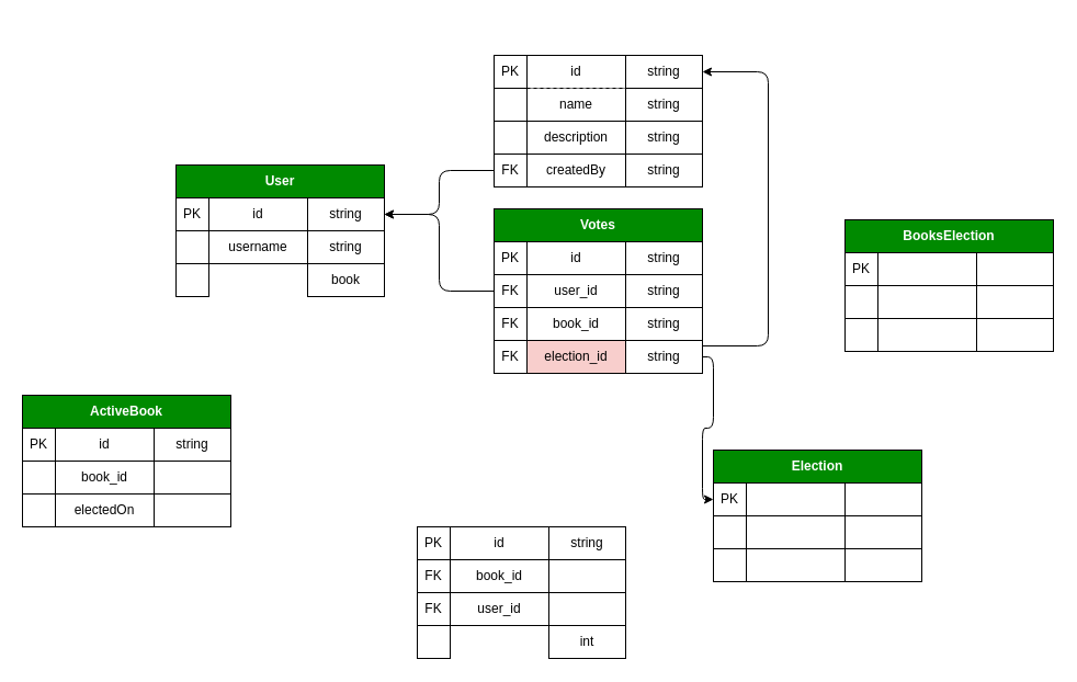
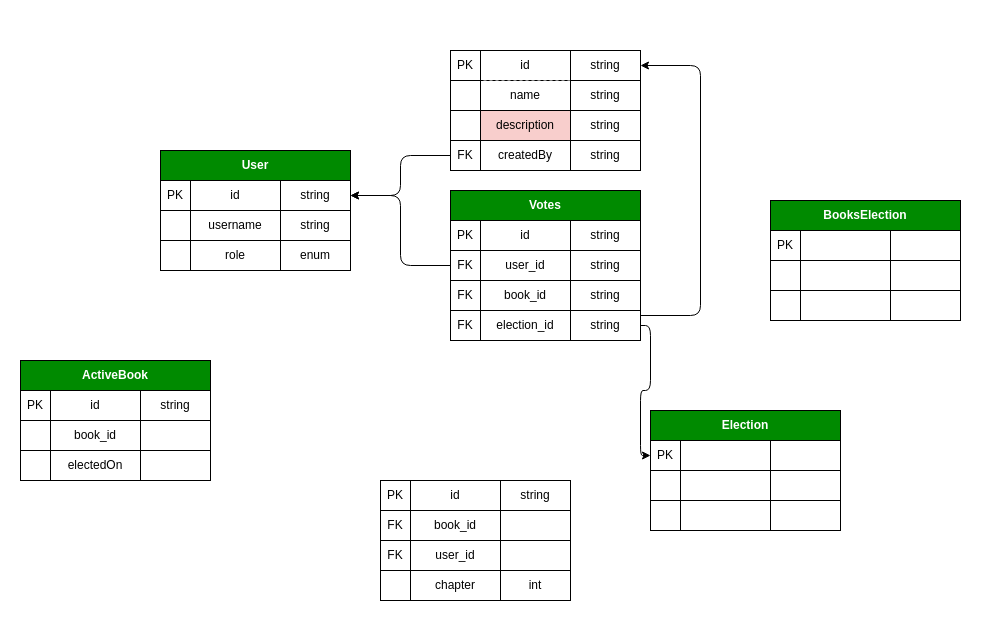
  <mxCell id="0" />
  <mxCell id="1" parent="0" />
  <mxCell id="2" value="" style="group;fontStyle=1" parent="1" vertex="1" connectable="0"><mxGeometry x="160" y="150" width="190" height="120" as="geometry" /></mxCell>
  <mxCell id="3" value="&lt;b&gt;User&lt;/b&gt;" style="whiteSpace=wrap;html=1;fillColor=#008a00;strokeColor=default;fontColor=#ffffff;" parent="2" vertex="1"><mxGeometry width="190" height="30" as="geometry" /></mxCell>
  <mxCell id="4" value="id" style="whiteSpace=wrap;html=1;strokeColor=default;" parent="2" vertex="1"><mxGeometry x="30" y="30" width="90" height="30" as="geometry" /></mxCell>
  <mxCell id="5" value="username&lt;br&gt;" style="whiteSpace=wrap;html=1;strokeColor=default;" parent="2" vertex="1"><mxGeometry x="30" y="60" width="90" height="30" as="geometry" /></mxCell>
+ <mxCell id="6" value="role" style="whiteSpace=wrap;html=1;strokeColor=default;" parent="2" vertex="1"><mxGeometry x="30" y="90" width="90" height="30" as="geometry" /></mxCell>
  <mxCell id="7" value="PK" style="whiteSpace=wrap;html=1;strokeColor=default;" parent="2" vertex="1"><mxGeometry y="30" width="30" height="30" as="geometry" /></mxCell>
  <mxCell id="8" value="" style="whiteSpace=wrap;html=1;strokeColor=default;" parent="2" vertex="1"><mxGeometry y="60" width="30" height="30" as="geometry" /></mxCell>
  <mxCell id="9" value="" style="whiteSpace=wrap;html=1;strokeColor=default;" parent="2" vertex="1"><mxGeometry y="90" width="30" height="30" as="geometry" /></mxCell>
  <mxCell id="10" value="string" style="whiteSpace=wrap;html=1;strokeColor=default;" parent="2" vertex="1"><mxGeometry x="120" y="30" width="70" height="30" as="geometry" /></mxCell>
  <mxCell id="11" value="string" style="whiteSpace=wrap;html=1;strokeColor=default;" parent="2" vertex="1"><mxGeometry x="120" y="60" width="70" height="30" as="geometry" /></mxCell>
- <mxCell id="12" value="book" style="whiteSpace=wrap;html=1;strokeColor=default;" parent="2" vertex="1"><mxGeometry x="120" y="90" width="70" height="30" as="geometry" /></mxCell>
+ <mxCell id="12" value="enum" style="whiteSpace=wrap;html=1;strokeColor=default;" parent="2" vertex="1"><mxGeometry x="120" y="90" width="70" height="30" as="geometry" /></mxCell>
  <mxCell id="13" value="" style="group" parent="1" vertex="1" connectable="0"><mxGeometry x="450" y="20" width="190" height="120" as="geometry" /></mxCell>
  <mxCell id="14" value="id" style="whiteSpace=wrap;html=1;strokeColor=default;" parent="13" vertex="1"><mxGeometry x="30" y="30" width="90" height="30" as="geometry" /></mxCell>
  <mxCell id="15" value="name" style="whiteSpace=wrap;html=1;strokeColor=default;dashed=1;" parent="13" vertex="1"><mxGeometry x="30" y="60" width="90" height="30" as="geometry" /></mxCell>
- <mxCell id="16" value="description" style="whiteSpace=wrap;html=1;strokeColor=default;" parent="13" vertex="1"><mxGeometry x="30" y="90" width="90" height="30" as="geometry" /></mxCell>
+ <mxCell id="16" value="description" style="whiteSpace=wrap;html=1;strokeColor=default;fillColor=#f8cecc;" parent="13" vertex="1"><mxGeometry x="30" y="90" width="90" height="30" as="geometry" /></mxCell>
  <mxCell id="17" value="PK" style="whiteSpace=wrap;html=1;strokeColor=default;" parent="13" vertex="1"><mxGeometry y="30" width="30" height="30" as="geometry" /></mxCell>
  <mxCell id="18" value="" style="whiteSpace=wrap;html=1;strokeColor=default;" parent="13" vertex="1"><mxGeometry y="60" width="30" height="30" as="geometry" /></mxCell>
  <mxCell id="19" value="" style="whiteSpace=wrap;html=1;strokeColor=default;" parent="13" vertex="1"><mxGeometry y="90" width="30" height="30" as="geometry" /></mxCell>
  <mxCell id="20" value="string" style="whiteSpace=wrap;html=1;strokeColor=default;" parent="13" vertex="1"><mxGeometry x="120" y="30" width="70" height="30" as="geometry" /></mxCell>
  <mxCell id="21" value="string" style="whiteSpace=wrap;html=1;strokeColor=default;" parent="13" vertex="1"><mxGeometry x="120" y="60" width="70" height="30" as="geometry" /></mxCell>
  <mxCell id="22" value="string" style="whiteSpace=wrap;html=1;strokeColor=default;" parent="13" vertex="1"><mxGeometry x="120" y="90" width="70" height="30" as="geometry" /></mxCell>
  <mxCell id="23" value="" style="group" parent="1" vertex="1" connectable="0"><mxGeometry x="20" y="360" width="190" height="120" as="geometry" /></mxCell>
  <mxCell id="24" value="&lt;b&gt;ActiveBook&lt;/b&gt;" style="whiteSpace=wrap;html=1;fillColor=#008a00;strokeColor=default;fontColor=#ffffff;" parent="23" vertex="1"><mxGeometry width="190" height="30" as="geometry" /></mxCell>
  <mxCell id="25" value="id" style="whiteSpace=wrap;html=1;strokeColor=default;" parent="23" vertex="1"><mxGeometry x="30" y="30" width="90" height="30" as="geometry" /></mxCell>
  <mxCell id="26" value="book_id" style="whiteSpace=wrap;html=1;strokeColor=default;" parent="23" vertex="1"><mxGeometry x="30" y="60" width="90" height="30" as="geometry" /></mxCell>
  <mxCell id="27" value="electedOn" style="whiteSpace=wrap;html=1;strokeColor=default;" parent="23" vertex="1"><mxGeometry x="30" y="90" width="90" height="30" as="geometry" /></mxCell>
  <mxCell id="28" value="PK" style="whiteSpace=wrap;html=1;strokeColor=default;" parent="23" vertex="1"><mxGeometry y="30" width="30" height="30" as="geometry" /></mxCell>
  <mxCell id="29" value="" style="whiteSpace=wrap;html=1;strokeColor=default;" parent="23" vertex="1"><mxGeometry y="60" width="30" height="30" as="geometry" /></mxCell>
  <mxCell id="30" value="" style="whiteSpace=wrap;html=1;strokeColor=default;" parent="23" vertex="1"><mxGeometry y="90" width="30" height="30" as="geometry" /></mxCell>
  <mxCell id="31" value="string" style="whiteSpace=wrap;html=1;strokeColor=default;" parent="23" vertex="1"><mxGeometry x="120" y="30" width="70" height="30" as="geometry" /></mxCell>
  <mxCell id="32" value="" style="whiteSpace=wrap;html=1;strokeColor=default;" parent="23" vertex="1"><mxGeometry x="120" y="60" width="70" height="30" as="geometry" /></mxCell>
  <mxCell id="33" value="" style="whiteSpace=wrap;html=1;strokeColor=default;" parent="23" vertex="1"><mxGeometry x="120" y="90" width="70" height="30" as="geometry" /></mxCell>
  <mxCell id="34" value="createdBy" style="whiteSpace=wrap;html=1;strokeColor=default;" parent="1" vertex="1"><mxGeometry x="480" y="140" width="90" height="30" as="geometry" /></mxCell>
  <mxCell id="35" style="edgeStyle=orthogonalEdgeStyle;html=1;entryX=1;entryY=0.5;entryDx=0;entryDy=0;" parent="1" source="36" target="10" edge="1"><mxGeometry relative="1" as="geometry" /></mxCell>
  <mxCell id="36" value="FK" style="whiteSpace=wrap;html=1;strokeColor=default;" parent="1" vertex="1"><mxGeometry x="450" y="140" width="30" height="30" as="geometry" /></mxCell>
  <mxCell id="37" value="string" style="whiteSpace=wrap;html=1;strokeColor=default;" parent="1" vertex="1"><mxGeometry x="570" y="140" width="70" height="30" as="geometry" /></mxCell>
  <mxCell id="38" value="" style="group" parent="1" vertex="1" connectable="0"><mxGeometry x="450" y="190" width="190" height="120" as="geometry" /></mxCell>
  <mxCell id="39" value="&lt;b&gt;Votes&lt;/b&gt;" style="whiteSpace=wrap;html=1;fillColor=#008a00;strokeColor=default;fontColor=#ffffff;" parent="38" vertex="1"><mxGeometry width="190" height="30" as="geometry" /></mxCell>
  <mxCell id="40" value="id" style="whiteSpace=wrap;html=1;strokeColor=default;" parent="38" vertex="1"><mxGeometry x="30" y="30" width="90" height="30" as="geometry" /></mxCell>
  <mxCell id="41" value="user_id" style="whiteSpace=wrap;html=1;strokeColor=default;" parent="38" vertex="1"><mxGeometry x="30" y="60" width="90" height="30" as="geometry" /></mxCell>
  <mxCell id="42" value="book_id" style="whiteSpace=wrap;html=1;strokeColor=default;" parent="38" vertex="1"><mxGeometry x="30" y="90" width="90" height="30" as="geometry" /></mxCell>
  <mxCell id="43" value="PK" style="whiteSpace=wrap;html=1;strokeColor=default;" parent="38" vertex="1"><mxGeometry y="30" width="30" height="30" as="geometry" /></mxCell>
  <mxCell id="44" value="FK" style="whiteSpace=wrap;html=1;strokeColor=default;" parent="38" vertex="1"><mxGeometry y="60" width="30" height="30" as="geometry" /></mxCell>
  <mxCell id="45" value="FK" style="whiteSpace=wrap;html=1;strokeColor=default;" parent="38" vertex="1"><mxGeometry y="90" width="30" height="30" as="geometry" /></mxCell>
  <mxCell id="46" value="string" style="whiteSpace=wrap;html=1;strokeColor=default;" parent="38" vertex="1"><mxGeometry x="120" y="30" width="70" height="30" as="geometry" /></mxCell>
  <mxCell id="47" value="string" style="whiteSpace=wrap;html=1;strokeColor=default;" parent="38" vertex="1"><mxGeometry x="120" y="60" width="70" height="30" as="geometry" /></mxCell>
  <mxCell id="48" value="string" style="whiteSpace=wrap;html=1;strokeColor=default;" parent="38" vertex="1"><mxGeometry x="120" y="90" width="70" height="30" as="geometry" /></mxCell>
  <mxCell id="49" style="edgeStyle=orthogonalEdgeStyle;html=1;entryX=1;entryY=0.5;entryDx=0;entryDy=0;exitX=0;exitY=0.5;exitDx=0;exitDy=0;" parent="1" source="44" target="10" edge="1"><mxGeometry relative="1" as="geometry" /></mxCell>
  <mxCell id="50" style="edgeStyle=orthogonalEdgeStyle;html=1;entryX=1;entryY=0.5;entryDx=0;entryDy=0;" parent="1" source="48" target="20" edge="1"><mxGeometry relative="1" as="geometry"><Array as="points"><mxPoint x="700" y="315" /><mxPoint x="700" y="65" /></Array></mxGeometry></mxCell>
  <mxCell id="51" value="" style="group" parent="1" vertex="1" connectable="0"><mxGeometry x="650" y="410" width="190" height="120" as="geometry" /></mxCell>
  <mxCell id="52" value="&lt;b&gt;Election&lt;/b&gt;" style="whiteSpace=wrap;html=1;fillColor=#008a00;strokeColor=default;fontColor=#ffffff;" parent="51" vertex="1"><mxGeometry width="190" height="30" as="geometry" /></mxCell>
  <mxCell id="53" value="" style="whiteSpace=wrap;html=1;strokeColor=default;" parent="51" vertex="1"><mxGeometry x="30" y="30" width="90" height="30" as="geometry" /></mxCell>
  <mxCell id="54" value="" style="whiteSpace=wrap;html=1;strokeColor=default;" parent="51" vertex="1"><mxGeometry x="30" y="60" width="90" height="30" as="geometry" /></mxCell>
  <mxCell id="55" value="" style="whiteSpace=wrap;html=1;strokeColor=default;" parent="51" vertex="1"><mxGeometry x="30" y="90" width="90" height="30" as="geometry" /></mxCell>
  <mxCell id="56" value="PK" style="whiteSpace=wrap;html=1;strokeColor=default;" parent="51" vertex="1"><mxGeometry y="30" width="30" height="30" as="geometry" /></mxCell>
  <mxCell id="57" value="" style="whiteSpace=wrap;html=1;strokeColor=default;" parent="51" vertex="1"><mxGeometry y="60" width="30" height="30" as="geometry" /></mxCell>
  <mxCell id="58" value="" style="whiteSpace=wrap;html=1;strokeColor=default;" parent="51" vertex="1"><mxGeometry y="90" width="30" height="30" as="geometry" /></mxCell>
  <mxCell id="59" value="" style="whiteSpace=wrap;html=1;strokeColor=default;" parent="51" vertex="1"><mxGeometry x="120" y="30" width="70" height="30" as="geometry" /></mxCell>
  <mxCell id="60" value="" style="whiteSpace=wrap;html=1;strokeColor=default;" parent="51" vertex="1"><mxGeometry x="120" y="60" width="70" height="30" as="geometry" /></mxCell>
  <mxCell id="61" value="" style="whiteSpace=wrap;html=1;strokeColor=default;" parent="51" vertex="1"><mxGeometry x="120" y="90" width="70" height="30" as="geometry" /></mxCell>
- <mxCell id="62" value="election_id" style="whiteSpace=wrap;html=1;strokeColor=default;fillColor=#f8cecc;" vertex="1" parent="1"><mxGeometry x="480" y="310" width="90" height="30" as="geometry" /></mxCell>
+ <mxCell id="62" value="election_id" style="whiteSpace=wrap;html=1;strokeColor=default;" vertex="1" parent="1"><mxGeometry x="480" y="310" width="90" height="30" as="geometry" /></mxCell>
  <mxCell id="63" value="FK" style="whiteSpace=wrap;html=1;strokeColor=default;" vertex="1" parent="1"><mxGeometry x="450" y="310" width="30" height="30" as="geometry" /></mxCell>
  <mxCell id="64" style="edgeStyle=orthogonalEdgeStyle;html=1;entryX=0;entryY=0.5;entryDx=0;entryDy=0;" edge="1" parent="1" source="65" target="56"><mxGeometry relative="1" as="geometry" /></mxCell>
  <mxCell id="65" value="string" style="whiteSpace=wrap;html=1;strokeColor=default;" vertex="1" parent="1"><mxGeometry x="570" y="310" width="70" height="30" as="geometry" /></mxCell>
  <mxCell id="66" value="" style="group" vertex="1" connectable="0" parent="1"><mxGeometry x="380" y="450" width="190" height="150" as="geometry" /></mxCell>
  <mxCell id="67" value="" style="group" parent="66" vertex="1" connectable="0"><mxGeometry width="190" height="120" as="geometry" /></mxCell>
  <mxCell id="68" value="id" style="whiteSpace=wrap;html=1;strokeColor=default;" parent="67" vertex="1"><mxGeometry x="30" y="30" width="90" height="30" as="geometry" /></mxCell>
  <mxCell id="69" value="PK" style="whiteSpace=wrap;html=1;strokeColor=default;" parent="67" vertex="1"><mxGeometry y="30" width="30" height="30" as="geometry" /></mxCell>
  <mxCell id="70" value="string" style="whiteSpace=wrap;html=1;strokeColor=default;" parent="67" vertex="1"><mxGeometry x="120" y="30" width="70" height="30" as="geometry" /></mxCell>
  <mxCell id="71" value="" style="group" vertex="1" connectable="0" parent="67"><mxGeometry y="60" width="190" height="60" as="geometry" /></mxCell>
  <mxCell id="72" value="book_id" style="whiteSpace=wrap;html=1;strokeColor=default;" parent="71" vertex="1"><mxGeometry x="30" width="90" height="30" as="geometry" /></mxCell>
  <mxCell id="73" value="user_id" style="whiteSpace=wrap;html=1;strokeColor=default;" parent="71" vertex="1"><mxGeometry x="30" y="30" width="90" height="30" as="geometry" /></mxCell>
  <mxCell id="74" value="FK" style="whiteSpace=wrap;html=1;strokeColor=default;" parent="71" vertex="1"><mxGeometry width="30" height="30" as="geometry" /></mxCell>
  <mxCell id="75" value="FK" style="whiteSpace=wrap;html=1;strokeColor=default;" parent="71" vertex="1"><mxGeometry y="30" width="30" height="30" as="geometry" /></mxCell>
  <mxCell id="76" value="" style="whiteSpace=wrap;html=1;strokeColor=default;" parent="71" vertex="1"><mxGeometry x="120" width="70" height="30" as="geometry" /></mxCell>
  <mxCell id="77" value="" style="whiteSpace=wrap;html=1;strokeColor=default;" parent="71" vertex="1"><mxGeometry x="120" y="30" width="70" height="30" as="geometry" /></mxCell>
+ <mxCell id="78" value="chapter" style="whiteSpace=wrap;html=1;strokeColor=default;" parent="66" vertex="1"><mxGeometry x="30" y="120" width="90" height="30" as="geometry" /></mxCell>
  <mxCell id="79" value="int" style="whiteSpace=wrap;html=1;strokeColor=default;" parent="66" vertex="1"><mxGeometry x="120" y="120" width="70" height="30" as="geometry" /></mxCell>
  <mxCell id="80" value="" style="whiteSpace=wrap;html=1;strokeColor=default;" parent="66" vertex="1"><mxGeometry y="120" width="30" height="30" as="geometry" /></mxCell>
  <mxCell id="81" value="" style="group" vertex="1" connectable="0" parent="1"><mxGeometry x="770" y="200" width="190" height="120" as="geometry" /></mxCell>
  <mxCell id="82" value="&lt;b&gt;BooksElection&lt;/b&gt;" style="whiteSpace=wrap;html=1;fillColor=#008a00;strokeColor=default;fontColor=#ffffff;" vertex="1" parent="81"><mxGeometry width="190" height="30" as="geometry" /></mxCell>
  <mxCell id="83" value="" style="whiteSpace=wrap;html=1;strokeColor=default;" vertex="1" parent="81"><mxGeometry x="30" y="30" width="90" height="30" as="geometry" /></mxCell>
  <mxCell id="84" value="" style="whiteSpace=wrap;html=1;strokeColor=default;" vertex="1" parent="81"><mxGeometry x="30" y="60" width="90" height="30" as="geometry" /></mxCell>
  <mxCell id="85" value="" style="whiteSpace=wrap;html=1;strokeColor=default;" vertex="1" parent="81"><mxGeometry x="30" y="90" width="90" height="30" as="geometry" /></mxCell>
  <mxCell id="86" value="PK" style="whiteSpace=wrap;html=1;strokeColor=default;" vertex="1" parent="81"><mxGeometry y="30" width="30" height="30" as="geometry" /></mxCell>
  <mxCell id="87" value="" style="whiteSpace=wrap;html=1;strokeColor=default;" vertex="1" parent="81"><mxGeometry y="60" width="30" height="30" as="geometry" /></mxCell>
  <mxCell id="88" value="" style="whiteSpace=wrap;html=1;strokeColor=default;" vertex="1" parent="81"><mxGeometry y="90" width="30" height="30" as="geometry" /></mxCell>
  <mxCell id="89" value="" style="whiteSpace=wrap;html=1;strokeColor=default;" vertex="1" parent="81"><mxGeometry x="120" y="30" width="70" height="30" as="geometry" /></mxCell>
  <mxCell id="90" value="" style="whiteSpace=wrap;html=1;strokeColor=default;" vertex="1" parent="81"><mxGeometry x="120" y="60" width="70" height="30" as="geometry" /></mxCell>
  <mxCell id="91" value="" style="whiteSpace=wrap;html=1;strokeColor=default;" vertex="1" parent="81"><mxGeometry x="120" y="90" width="70" height="30" as="geometry" /></mxCell>
